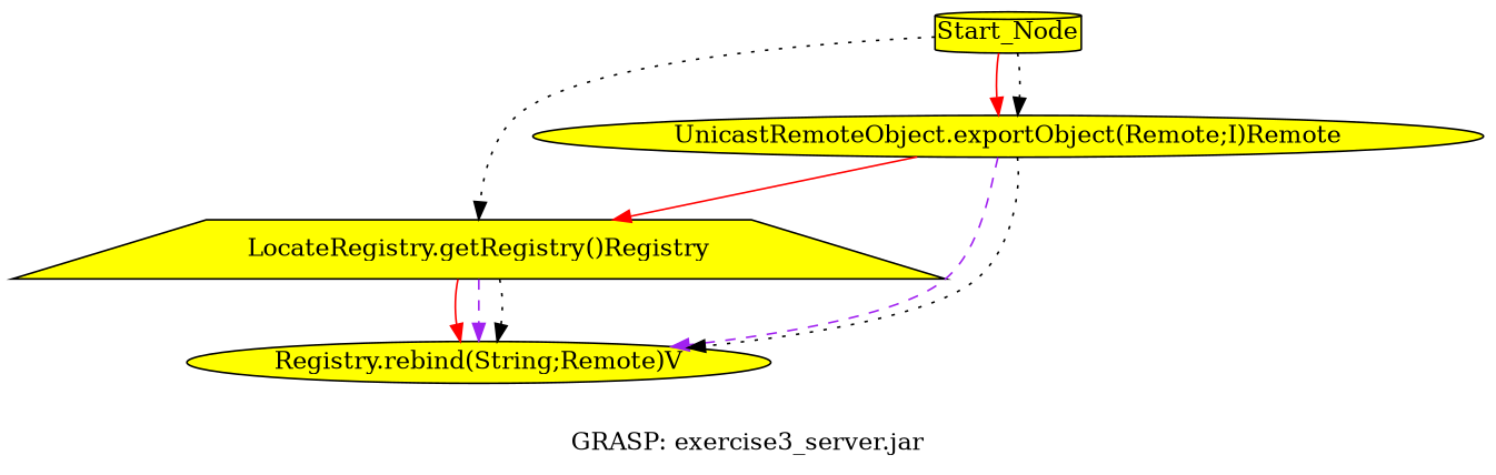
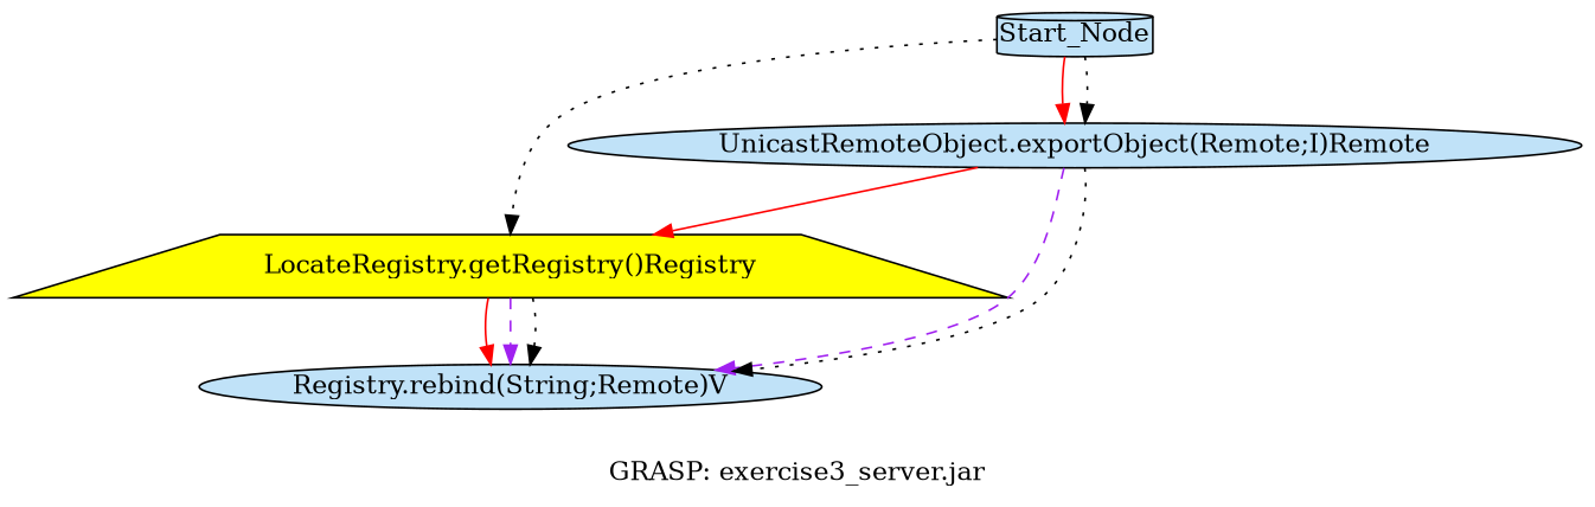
  digraph {
    label="GRASP: exercise3_server.jar"
    node [fillcolor=yellow margin=0.02 shape=ellipse style=filled]
    edge [color=black style=dotted]
-   Start_Node [height=0 shape=cylinder width=0]
-   "UnicastRemoteObject.exportObject(Remote;I)Remote" [height=0 width=0]
+   Start_Node [fillcolor="#c0e2f8" height=0 shape=cylinder width=0]
+   "UnicastRemoteObject.exportObject(Remote;I)Remote" [fillcolor="#c0e2f8" height=0 width=0]
    "LocateRegistry.getRegistry()Registry" [height=0 shape=trapezium width=0]
-   "Registry.rebind(String;Remote)V" [height=0 width=0]
+   "Registry.rebind(String;Remote)V" [fillcolor="#c0e2f8" height=0 width=0]
    Start_Node -> "UnicastRemoteObject.exportObject(Remote;I)Remote" [color=red style=solid]
    Start_Node -> "UnicastRemoteObject.exportObject(Remote;I)Remote"
    Start_Node -> "LocateRegistry.getRegistry()Registry"
    "UnicastRemoteObject.exportObject(Remote;I)Remote" -> "LocateRegistry.getRegistry()Registry" [color=red style=solid]
    "UnicastRemoteObject.exportObject(Remote;I)Remote" -> "Registry.rebind(String;Remote)V" [color=purple style=dashed]
    "UnicastRemoteObject.exportObject(Remote;I)Remote" -> "Registry.rebind(String;Remote)V"
    "LocateRegistry.getRegistry()Registry" -> "Registry.rebind(String;Remote)V" [color=red style=solid]
    "LocateRegistry.getRegistry()Registry" -> "Registry.rebind(String;Remote)V" [color=purple style=dashed]
    "LocateRegistry.getRegistry()Registry" -> "Registry.rebind(String;Remote)V"
  }
